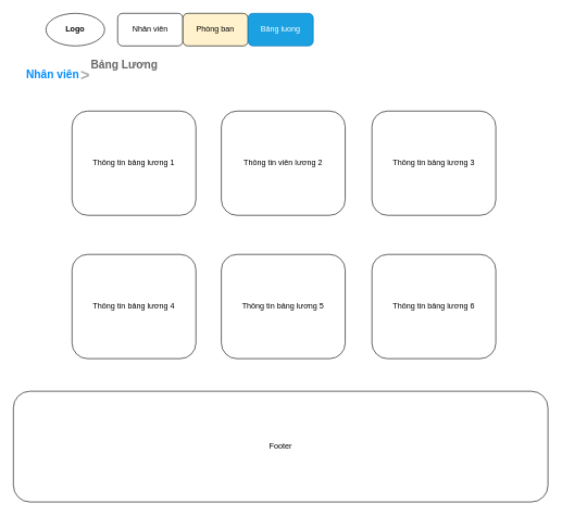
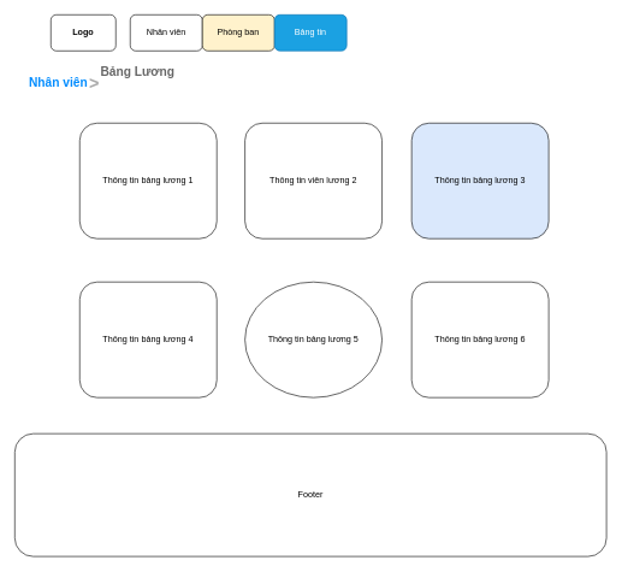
  <mxCell id="0" />
  <mxCell id="1" parent="0" />
- <mxCell id="2" value="&lt;b&gt;Logo&lt;/b&gt;" style="ellipse;whiteSpace=wrap;html=1;" vertex="1" parent="1"><mxGeometry x="70" y="20" width="90" height="50" as="geometry" /></mxCell>
+ <mxCell id="2" value="&lt;b&gt;Logo&lt;/b&gt;" style="rounded=1;whiteSpace=wrap;html=1;" vertex="1" parent="1"><mxGeometry x="70" y="20" width="90" height="50" as="geometry" /></mxCell>
  <mxCell id="3" value="Nhân viên" style="rounded=1;whiteSpace=wrap;html=1;" vertex="1" parent="1"><mxGeometry x="180" y="20" width="100" height="50" as="geometry" /></mxCell>
  <mxCell id="4" value="Phòng ban" style="rounded=1;whiteSpace=wrap;html=1;fillColor=#fff2cc;" vertex="1" parent="1"><mxGeometry x="280" y="20" width="100" height="50" as="geometry" /></mxCell>
- <mxCell id="5" value="Bảng luong" style="rounded=1;whiteSpace=wrap;html=1;fillColor=#1ba1e2;fontColor=#ffffff;strokeColor=#006EAF;" vertex="1" parent="1"><mxGeometry x="380" y="20" width="100" height="50" as="geometry" /></mxCell>
+ <mxCell id="5" value="Bảng tin" style="rounded=1;whiteSpace=wrap;html=1;fillColor=#1ba1e2;fontColor=#ffffff;strokeColor=#006EAF;" vertex="1" parent="1"><mxGeometry x="380" y="20" width="100" height="50" as="geometry" /></mxCell>
  <mxCell id="6" value="Thông tin bảng lương 1" style="rounded=1;whiteSpace=wrap;html=1;" vertex="1" parent="1"><mxGeometry x="110" y="170" width="190" height="160" as="geometry" /></mxCell>
  <mxCell id="7" value="Thông tin viên lương 2" style="rounded=1;whiteSpace=wrap;html=1;" vertex="1" parent="1"><mxGeometry x="339" y="170" width="190" height="160" as="geometry" /></mxCell>
- <mxCell id="8" value="Thông tin bảng lương 3" style="rounded=1;whiteSpace=wrap;html=1;" vertex="1" parent="1"><mxGeometry x="570" y="170" width="190" height="160" as="geometry" /></mxCell>
+ <mxCell id="8" value="Thông tin bảng lương 3" style="rounded=1;whiteSpace=wrap;html=1;fillColor=#dae8fc;" vertex="1" parent="1"><mxGeometry x="570" y="170" width="190" height="160" as="geometry" /></mxCell>
  <mxCell id="9" value="Thông tin bảng lương 4" style="rounded=1;whiteSpace=wrap;html=1;" vertex="1" parent="1"><mxGeometry x="110" y="390" width="190" height="160" as="geometry" /></mxCell>
- <mxCell id="10" value="&lt;span&gt;Thông tin bảng lương 5&lt;/span&gt;" style="rounded=1;whiteSpace=wrap;html=1;" vertex="1" parent="1"><mxGeometry x="339" y="390" width="190" height="160" as="geometry" /></mxCell>
+ <mxCell id="10" value="&lt;span&gt;Thông tin bảng lương 5&lt;/span&gt;" style="ellipse;whiteSpace=wrap;html=1;" vertex="1" parent="1"><mxGeometry x="339" y="390" width="190" height="160" as="geometry" /></mxCell>
  <mxCell id="11" value="&lt;span&gt;Thông tin bảng lương 6&lt;/span&gt;" style="rounded=1;whiteSpace=wrap;html=1;" vertex="1" parent="1"><mxGeometry x="570" y="390" width="190" height="160" as="geometry" /></mxCell>
  <mxCell id="12" value="Footer&lt;br&gt;" style="rounded=1;whiteSpace=wrap;html=1;" vertex="1" parent="1"><mxGeometry y="600" width="820" height="170" as="geometry" x="20" /></mxCell>
  <mxCell id="13" value="Bảng Lương" style="strokeWidth=1;shadow=0;dashed=0;align=center;html=1;shape=mxgraph.mockup.navigation.anchor;fontSize=17;fontColor=#666666;fontStyle=1;" vertex="1" parent="1"><mxGeometry x="160" y="85" width="60" height="30" as="geometry" /></mxCell>
  <mxCell id="14" value="&gt;" style="strokeWidth=1;shadow=0;dashed=0;align=center;html=1;shape=mxgraph.mockup.navigation.anchor;fontSize=24;fontColor=#aaaaaa;fontStyle=1;" vertex="1" parent="1"><mxGeometry x="120" y="100" width="20" height="30" as="geometry" /></mxCell>
  <mxCell id="15" value="Nhân viên" style="strokeWidth=1;shadow=0;dashed=0;align=center;html=1;shape=mxgraph.mockup.navigation.anchor;fontSize=17;fontColor=#008cff;fontStyle=1;" vertex="1" parent="1"><mxGeometry x="50" y="100" width="60" height="30" as="geometry" /></mxCell>
